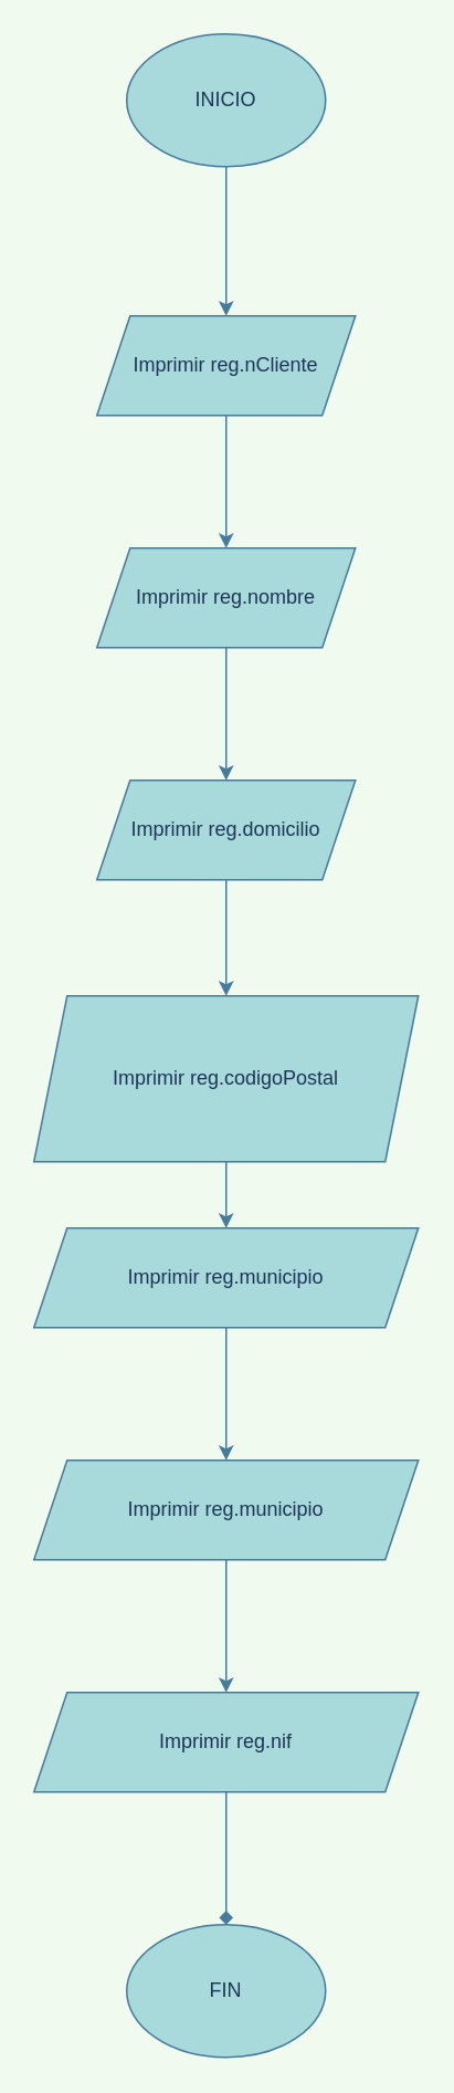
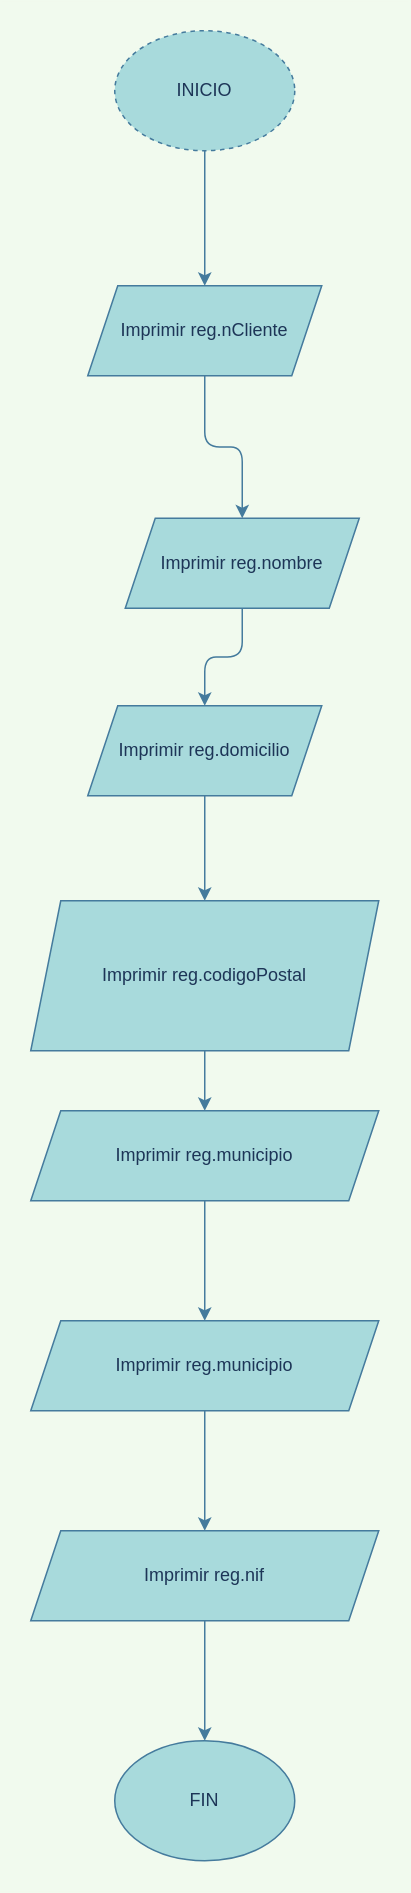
  <mxCell id="0" />
  <mxCell id="1" parent="0" />
  <mxCell id="2" value="" style="edgeStyle=orthogonalEdgeStyle;curved=0;rounded=1;sketch=0;orthogonalLoop=1;jettySize=auto;html=1;strokeColor=#457B9D;fillColor=#A8DADC;fontColor=#1D3557;" parent="1" source="3" target="5" edge="1"><mxGeometry relative="1" as="geometry" /></mxCell>
- <mxCell id="3" value="INICIO" style="ellipse;whiteSpace=wrap;html=1;fillColor=#A8DADC;strokeColor=#457B9D;fontColor=#1D3557;" parent="1" vertex="1"><mxGeometry x="76" y="20" width="120" height="80" as="geometry" /></mxCell>
+ <mxCell id="3" value="INICIO" style="ellipse;whiteSpace=wrap;html=1;fillColor=#A8DADC;strokeColor=#457B9D;fontColor=#1D3557;dashed=1;" parent="1" vertex="1"><mxGeometry x="76" y="20" width="120" height="80" as="geometry" /></mxCell>
  <mxCell id="4" value="" style="edgeStyle=orthogonalEdgeStyle;curved=0;rounded=1;sketch=0;orthogonalLoop=1;jettySize=auto;html=1;strokeColor=#457B9D;fillColor=#A8DADC;fontColor=#1D3557;" parent="1" source="5" target="7" edge="1"><mxGeometry relative="1" as="geometry" /></mxCell>
  <mxCell id="5" value="Imprimir reg.nCliente" style="shape=parallelogram;perimeter=parallelogramPerimeter;whiteSpace=wrap;html=1;fixedSize=1;fontColor=#1D3557;strokeColor=#457B9D;fillColor=#A8DADC;" parent="1" vertex="1"><mxGeometry x="58" y="190" width="156" height="60" as="geometry" /></mxCell>
  <mxCell id="6" value="" style="edgeStyle=orthogonalEdgeStyle;curved=0;rounded=1;sketch=0;orthogonalLoop=1;jettySize=auto;html=1;strokeColor=#457B9D;fillColor=#A8DADC;fontColor=#1D3557;" parent="1" source="7" target="9" edge="1"><mxGeometry relative="1" as="geometry" /></mxCell>
- <mxCell id="7" value="Imprimir reg.nombre" style="shape=parallelogram;perimeter=parallelogramPerimeter;whiteSpace=wrap;html=1;fixedSize=1;fontColor=#1D3557;strokeColor=#457B9D;fillColor=#A8DADC;" parent="1" vertex="1"><mxGeometry x="58" y="330" width="156" height="60" as="geometry" /></mxCell>
+ <mxCell id="7" value="Imprimir reg.nombre" style="shape=parallelogram;perimeter=parallelogramPerimeter;whiteSpace=wrap;html=1;fixedSize=1;fontColor=#1D3557;strokeColor=#457B9D;fillColor=#A8DADC;" parent="1" vertex="1"><mxGeometry x="83" y="345" width="156" height="60" as="geometry" /></mxCell>
  <mxCell id="8" value="" style="edgeStyle=orthogonalEdgeStyle;curved=0;rounded=1;sketch=0;orthogonalLoop=1;jettySize=auto;html=1;strokeColor=#457B9D;fillColor=#A8DADC;fontColor=#1D3557;" parent="1" source="9" target="11" edge="1"><mxGeometry relative="1" as="geometry" /></mxCell>
  <mxCell id="9" value="Imprimir reg.domicilio" style="shape=parallelogram;perimeter=parallelogramPerimeter;whiteSpace=wrap;html=1;fixedSize=1;fontColor=#1D3557;strokeColor=#457B9D;fillColor=#A8DADC;" parent="1" vertex="1"><mxGeometry x="58" y="470" width="156" height="60" as="geometry" /></mxCell>
  <mxCell id="10" value="" style="edgeStyle=orthogonalEdgeStyle;curved=0;rounded=1;sketch=0;orthogonalLoop=1;jettySize=auto;html=1;strokeColor=#457B9D;fillColor=#A8DADC;fontColor=#1D3557;" parent="1" source="11" target="13" edge="1"><mxGeometry relative="1" as="geometry" /></mxCell>
  <mxCell id="11" value="Imprimir reg.codigoPostal" style="shape=parallelogram;perimeter=parallelogramPerimeter;whiteSpace=wrap;html=1;fixedSize=1;fontColor=#1D3557;strokeColor=#457B9D;fillColor=#A8DADC;" parent="1" vertex="1"><mxGeometry x="20" y="600" width="232" height="100" as="geometry" /></mxCell>
  <mxCell id="12" value="" style="edgeStyle=orthogonalEdgeStyle;curved=0;rounded=1;sketch=0;orthogonalLoop=1;jettySize=auto;html=1;strokeColor=#457B9D;fillColor=#A8DADC;fontColor=#1D3557;" parent="1" source="13" target="15" edge="1"><mxGeometry relative="1" as="geometry" /></mxCell>
  <mxCell id="13" value="Imprimir reg.municipio" style="shape=parallelogram;perimeter=parallelogramPerimeter;whiteSpace=wrap;html=1;fixedSize=1;fontColor=#1D3557;strokeColor=#457B9D;fillColor=#A8DADC;" parent="1" vertex="1"><mxGeometry x="20" y="740" width="232" height="60" as="geometry" /></mxCell>
  <mxCell id="14" value="" style="edgeStyle=orthogonalEdgeStyle;curved=0;rounded=1;sketch=0;orthogonalLoop=1;jettySize=auto;html=1;strokeColor=#457B9D;fillColor=#A8DADC;fontColor=#1D3557;" parent="1" source="15" target="17" edge="1"><mxGeometry relative="1" as="geometry" /></mxCell>
  <mxCell id="15" value="Imprimir reg.municipio" style="shape=parallelogram;perimeter=parallelogramPerimeter;whiteSpace=wrap;html=1;fixedSize=1;fontColor=#1D3557;strokeColor=#457B9D;fillColor=#A8DADC;" parent="1" vertex="1"><mxGeometry x="20" y="880" width="232" height="60" as="geometry" /></mxCell>
- <mxCell id="16" value="" style="edgeStyle=orthogonalEdgeStyle;curved=0;rounded=1;sketch=0;orthogonalLoop=1;jettySize=auto;html=1;strokeColor=#457B9D;fillColor=#A8DADC;fontColor=#1D3557;endArrow=diamond;" parent="1" source="17" target="18" edge="1"><mxGeometry relative="1" as="geometry" /></mxCell>
+ <mxCell id="16" value="" style="edgeStyle=orthogonalEdgeStyle;curved=0;rounded=1;sketch=0;orthogonalLoop=1;jettySize=auto;html=1;strokeColor=#457B9D;fillColor=#A8DADC;fontColor=#1D3557;" parent="1" source="17" target="18" edge="1"><mxGeometry relative="1" as="geometry" /></mxCell>
  <mxCell id="17" value="Imprimir reg.nif" style="shape=parallelogram;perimeter=parallelogramPerimeter;whiteSpace=wrap;html=1;fixedSize=1;fontColor=#1D3557;strokeColor=#457B9D;fillColor=#A8DADC;" parent="1" vertex="1"><mxGeometry x="20" y="1020" width="232" height="60" as="geometry" /></mxCell>
  <mxCell id="18" value="FIN" style="ellipse;whiteSpace=wrap;html=1;fontColor=#1D3557;strokeColor=#457B9D;fillColor=#A8DADC;" parent="1" vertex="1"><mxGeometry x="76" y="1160" width="120" height="80" as="geometry" /></mxCell>
